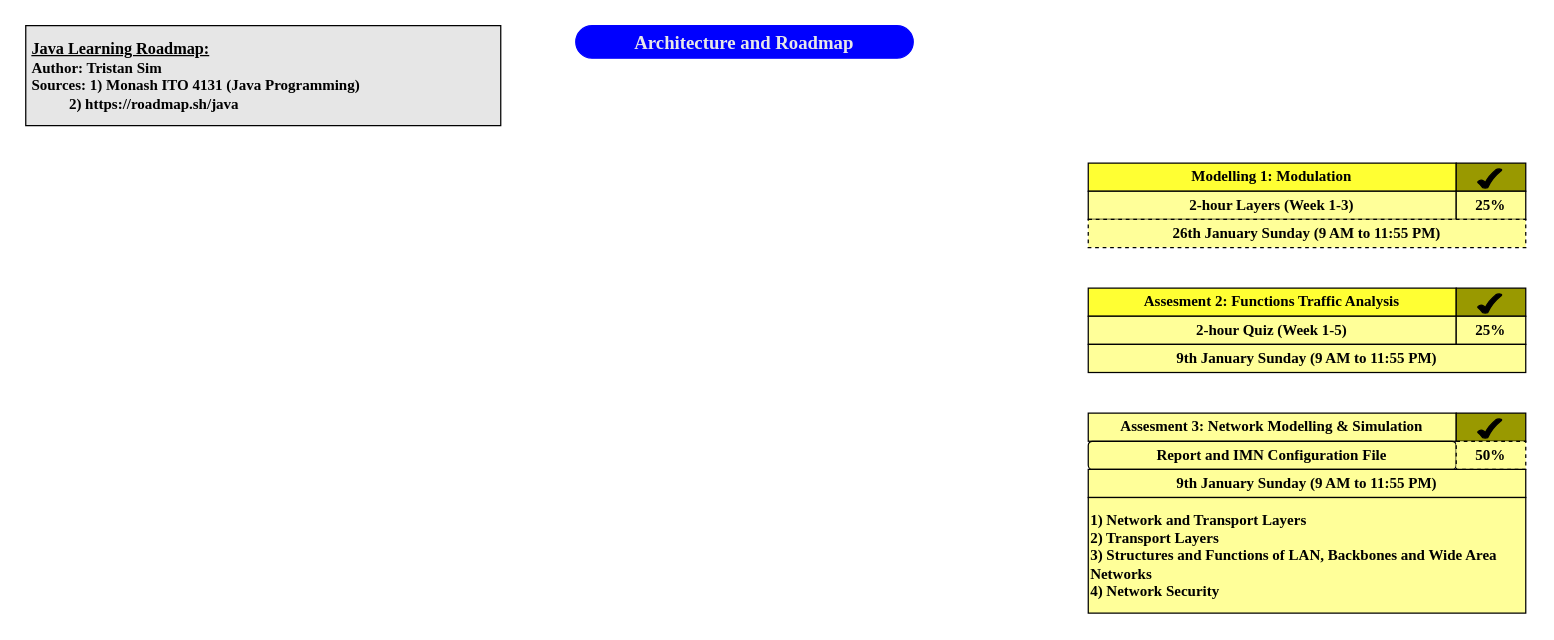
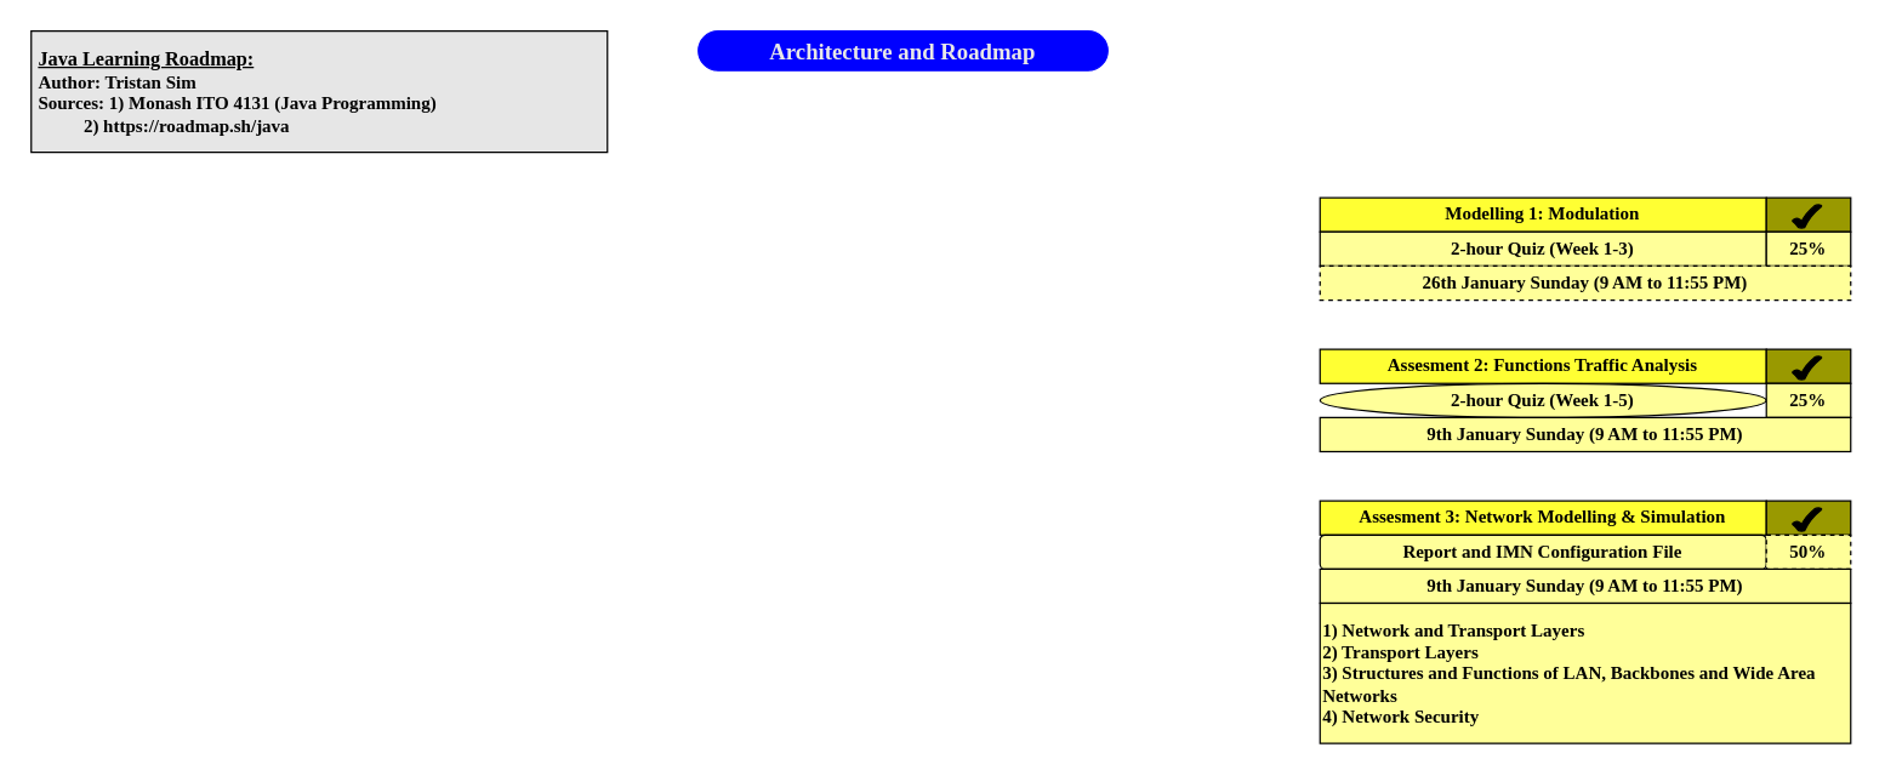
  <mxCell id="0" />
  <mxCell id="1" parent="0" />
  <mxCell id="2" value="" style="group" vertex="1" connectable="0" parent="1"><mxGeometry x="1010" y="130" width="210.01" height="22.5" as="geometry" /></mxCell>
  <mxCell id="3" value="&lt;font face=&quot;Comic Sans MS&quot;&gt;&lt;b&gt;Modelling 1: Modulation&lt;/b&gt;&lt;/font&gt;" style="rounded=0;whiteSpace=wrap;html=1;fillColor=#FFFF33;fontColor=#000000;strokeColor=#000000;" vertex="1" parent="2"><mxGeometry x="-140" width="294.38" height="22.5" as="geometry" /></mxCell>
  <mxCell id="4" value="" style="rounded=0;whiteSpace=wrap;html=1;fillColor=#999900;fontColor=#000000;strokeColor=#000000;" vertex="1" parent="2"><mxGeometry x="154.38" width="55.63" height="22.5" as="geometry" /></mxCell>
  <mxCell id="5" value="" style="verticalLabelPosition=bottom;verticalAlign=top;html=1;shape=mxgraph.basic.tick;strokeColor=#000000;fillColor=#000000;" vertex="1" parent="2"><mxGeometry x="171.592" y="4.5" width="19.19" height="15.5" as="geometry" /></mxCell>
  <mxCell id="6" value="&lt;b&gt;&lt;font color=&quot;#e8e7e8&quot; style=&quot;font-size: 15px;&quot; face=&quot;Comic Sans MS&quot;&gt;Architecture and Roadmap&lt;/font&gt;&lt;/b&gt;" style="rounded=1;whiteSpace=wrap;html=1;fillColor=#0000FF;fontColor=#ffffff;strokeColor=#0000FF;arcSize=50;" vertex="1" parent="1"><mxGeometry x="460" y="20" width="270" height="26" as="geometry" /></mxCell>
  <mxCell id="7" value="&lt;b&gt;&lt;font face=&quot;Comic Sans MS&quot;&gt;&amp;nbsp;&lt;u&gt;&lt;font style=&quot;font-size: 13px;&quot;&gt;Java Learning Roadmap:&lt;/font&gt;&lt;/u&gt;&lt;/font&gt;&lt;/b&gt;&lt;div&gt;&lt;font face=&quot;Comic Sans MS&quot;&gt;&lt;b&gt;&amp;nbsp;Author: Tristan Sim&lt;/b&gt;&lt;/font&gt;&lt;/div&gt;&lt;div&gt;&lt;font face=&quot;Comic Sans MS&quot;&gt;&lt;b&gt;&amp;nbsp;Sources: 1) Monash ITO 4131 (Java Programming)&amp;nbsp;&lt;/b&gt;&lt;/font&gt;&lt;/div&gt;&lt;div&gt;&lt;font face=&quot;Comic Sans MS&quot;&gt;&lt;b&gt;&amp;nbsp; &amp;nbsp; &amp;nbsp; &amp;nbsp; &amp;nbsp; &amp;nbsp;2) https://roadmap.sh/java&lt;/b&gt;&lt;/font&gt;&lt;/div&gt;" style="rounded=0;whiteSpace=wrap;html=1;fillColor=#E6E6E6;fontColor=#000000;strokeColor=#000000;align=left;" vertex="1" parent="1"><mxGeometry x="20" y="20" width="380" height="80" as="geometry" /></mxCell>
- <mxCell id="8" value="&lt;font face=&quot;Comic Sans MS&quot;&gt;&lt;b&gt;2-hour Layers (Week 1-3)&lt;/b&gt;&lt;/font&gt;" style="rounded=0;whiteSpace=wrap;html=1;fillColor=#FFFF99;fontColor=#000000;strokeColor=#000000;" vertex="1" parent="1"><mxGeometry x="870" y="152.5" width="294.38" height="22.5" as="geometry" /></mxCell>
+ <mxCell id="8" value="&lt;font face=&quot;Comic Sans MS&quot;&gt;&lt;b&gt;2-hour Quiz (Week 1-3)&lt;/b&gt;&lt;/font&gt;" style="rounded=0;whiteSpace=wrap;html=1;fillColor=#FFFF99;fontColor=#000000;strokeColor=#000000;" vertex="1" parent="1"><mxGeometry x="870" y="152.5" width="294.38" height="22.5" as="geometry" /></mxCell>
  <mxCell id="9" value="&lt;b style=&quot;font-family: &amp;quot;Comic Sans MS&amp;quot;;&quot;&gt;25%&lt;/b&gt;" style="rounded=0;whiteSpace=wrap;html=1;fillColor=#ffff99;fontColor=#000000;strokeColor=#000000;" vertex="1" parent="1"><mxGeometry x="1164.38" y="152.5" width="55.63" height="22.5" as="geometry" /></mxCell>
  <mxCell id="10" value="&lt;font face=&quot;Comic Sans MS&quot;&gt;&lt;b&gt;26th January Sunday (9 AM to 11:55 PM)&lt;/b&gt;&lt;/font&gt;" style="rounded=0;whiteSpace=wrap;html=1;fillColor=#FFFF99;fontColor=#000000;strokeColor=#000000;dashed=1;" vertex="1" parent="1"><mxGeometry x="870" y="175" width="350" height="22.5" as="geometry" /></mxCell>
  <mxCell id="11" value="" style="group" vertex="1" connectable="0" parent="1"><mxGeometry x="1010" y="230" width="210.01" height="22.5" as="geometry" /></mxCell>
  <mxCell id="12" value="&lt;font face=&quot;Comic Sans MS&quot;&gt;&lt;b&gt;Assesment 2: Functions Traffic Analysis&lt;/b&gt;&lt;/font&gt;" style="rounded=0;whiteSpace=wrap;html=1;fillColor=#FFFF33;fontColor=#000000;strokeColor=#000000;" vertex="1" parent="11"><mxGeometry x="-140" width="294.38" height="22.5" as="geometry" /></mxCell>
  <mxCell id="13" value="" style="rounded=0;whiteSpace=wrap;html=1;fillColor=#999900;fontColor=#000000;strokeColor=#000000;" vertex="1" parent="11"><mxGeometry x="154.38" width="55.63" height="22.5" as="geometry" /></mxCell>
  <mxCell id="14" value="" style="verticalLabelPosition=bottom;verticalAlign=top;html=1;shape=mxgraph.basic.tick;strokeColor=#000000;fillColor=#000000;" vertex="1" parent="11"><mxGeometry x="171.592" y="4.5" width="19.19" height="15.5" as="geometry" /></mxCell>
- <mxCell id="15" value="&lt;font face=&quot;Comic Sans MS&quot;&gt;&lt;b&gt;2-hour Quiz (Week 1-5)&lt;/b&gt;&lt;/font&gt;" style="rounded=0;whiteSpace=wrap;html=1;fillColor=#FFFF99;fontColor=#000000;strokeColor=#000000;" vertex="1" parent="1"><mxGeometry x="870" y="252.5" width="294.38" height="22.5" as="geometry" /></mxCell>
+ <mxCell id="15" value="&lt;font face=&quot;Comic Sans MS&quot;&gt;&lt;b&gt;2-hour Quiz (Week 1-5)&lt;/b&gt;&lt;/font&gt;" style="ellipse;whiteSpace=wrap;html=1;fillColor=#FFFF99;fontColor=#000000;strokeColor=#000000;" vertex="1" parent="1"><mxGeometry x="870" y="252.5" width="294.38" height="22.5" as="geometry" /></mxCell>
  <mxCell id="16" value="&lt;b style=&quot;font-family: &amp;quot;Comic Sans MS&amp;quot;;&quot;&gt;25%&lt;/b&gt;" style="rounded=0;whiteSpace=wrap;html=1;fillColor=#ffff99;fontColor=#000000;strokeColor=#000000;" vertex="1" parent="1"><mxGeometry x="1164.38" y="252.5" width="55.63" height="22.5" as="geometry" /></mxCell>
  <mxCell id="17" value="&lt;font face=&quot;Comic Sans MS&quot;&gt;&lt;b&gt;9th January Sunday (9 AM to 11:55 PM)&lt;/b&gt;&lt;/font&gt;" style="rounded=0;whiteSpace=wrap;html=1;fillColor=#FFFF99;fontColor=#000000;strokeColor=#000000;" vertex="1" parent="1"><mxGeometry x="870" y="275" width="350" height="22.5" as="geometry" /></mxCell>
  <mxCell id="18" value="" style="group" vertex="1" connectable="0" parent="1"><mxGeometry x="1010" y="330" width="210.01" height="22.5" as="geometry" /></mxCell>
- <mxCell id="19" value="&lt;font face=&quot;Comic Sans MS&quot;&gt;&lt;b&gt;Assesment 3: Network Modelling &amp;amp; Simulation&lt;/b&gt;&lt;/font&gt;" style="rounded=0;whiteSpace=wrap;html=1;fillColor=#ffff99;fontColor=#000000;strokeColor=#000000;" vertex="1" parent="18"><mxGeometry x="-140" width="294.38" height="22.5" as="geometry" /></mxCell>
+ <mxCell id="19" value="&lt;font face=&quot;Comic Sans MS&quot;&gt;&lt;b&gt;Assesment 3: Network Modelling &amp;amp; Simulation&lt;/b&gt;&lt;/font&gt;" style="rounded=0;whiteSpace=wrap;html=1;fillColor=#FFFF33;fontColor=#000000;strokeColor=#000000;" vertex="1" parent="18"><mxGeometry x="-140" width="294.38" height="22.5" as="geometry" /></mxCell>
  <mxCell id="20" value="" style="rounded=0;whiteSpace=wrap;html=1;fillColor=#999900;fontColor=#000000;strokeColor=#000000;" vertex="1" parent="18"><mxGeometry x="154.38" width="55.63" height="22.5" as="geometry" /></mxCell>
  <mxCell id="21" value="" style="verticalLabelPosition=bottom;verticalAlign=top;html=1;shape=mxgraph.basic.tick;strokeColor=#000000;fillColor=#000000;" vertex="1" parent="18"><mxGeometry x="171.592" y="4.5" width="19.19" height="15.5" as="geometry" /></mxCell>
  <mxCell id="22" value="&lt;font face=&quot;Comic Sans MS&quot;&gt;&lt;b&gt;Report and IMN Configuration File&lt;/b&gt;&lt;/font&gt;" style="whiteSpace=wrap;html=1;fillColor=#FFFF99;fontColor=#000000;strokeColor=#000000;rounded=1;" vertex="1" parent="1"><mxGeometry x="870" y="352.5" width="294.38" height="22.5" as="geometry" /></mxCell>
  <mxCell id="23" value="&lt;b style=&quot;font-family: &amp;quot;Comic Sans MS&amp;quot;;&quot;&gt;50%&lt;/b&gt;" style="rounded=0;whiteSpace=wrap;html=1;fillColor=#ffff99;fontColor=#000000;strokeColor=#000000;dashed=1;" vertex="1" parent="1"><mxGeometry x="1164.38" y="352.5" width="55.63" height="22.5" as="geometry" /></mxCell>
  <mxCell id="24" value="&lt;font face=&quot;Comic Sans MS&quot;&gt;&lt;b&gt;9th January Sunday (9 AM to 11:55 PM)&lt;/b&gt;&lt;/font&gt;" style="rounded=0;whiteSpace=wrap;html=1;fillColor=#FFFF99;fontColor=#000000;strokeColor=#000000;" vertex="1" parent="1"><mxGeometry x="870" y="375" width="350" height="22.5" as="geometry" /></mxCell>
  <mxCell id="25" value="&lt;font face=&quot;Comic Sans MS&quot;&gt;&lt;b&gt;1) Network and Transport Layers&lt;/b&gt;&lt;/font&gt;&lt;div&gt;&lt;font face=&quot;Comic Sans MS&quot;&gt;&lt;b&gt;2) Transport Layers&lt;/b&gt;&lt;/font&gt;&lt;/div&gt;&lt;div&gt;&lt;font face=&quot;Comic Sans MS&quot;&gt;&lt;b&gt;3) Structures and Functions of LAN, Backbones and Wide Area Networks&lt;/b&gt;&lt;/font&gt;&lt;/div&gt;&lt;div&gt;&lt;font face=&quot;Comic Sans MS&quot;&gt;&lt;b&gt;4) Network Security&lt;/b&gt;&lt;/font&gt;&lt;/div&gt;" style="rounded=0;whiteSpace=wrap;html=1;fillColor=#FFFF99;fontColor=#000000;strokeColor=#000000;align=left;" vertex="1" parent="1"><mxGeometry x="870.01" y="397.5" width="350" height="92.5" as="geometry" /></mxCell>
